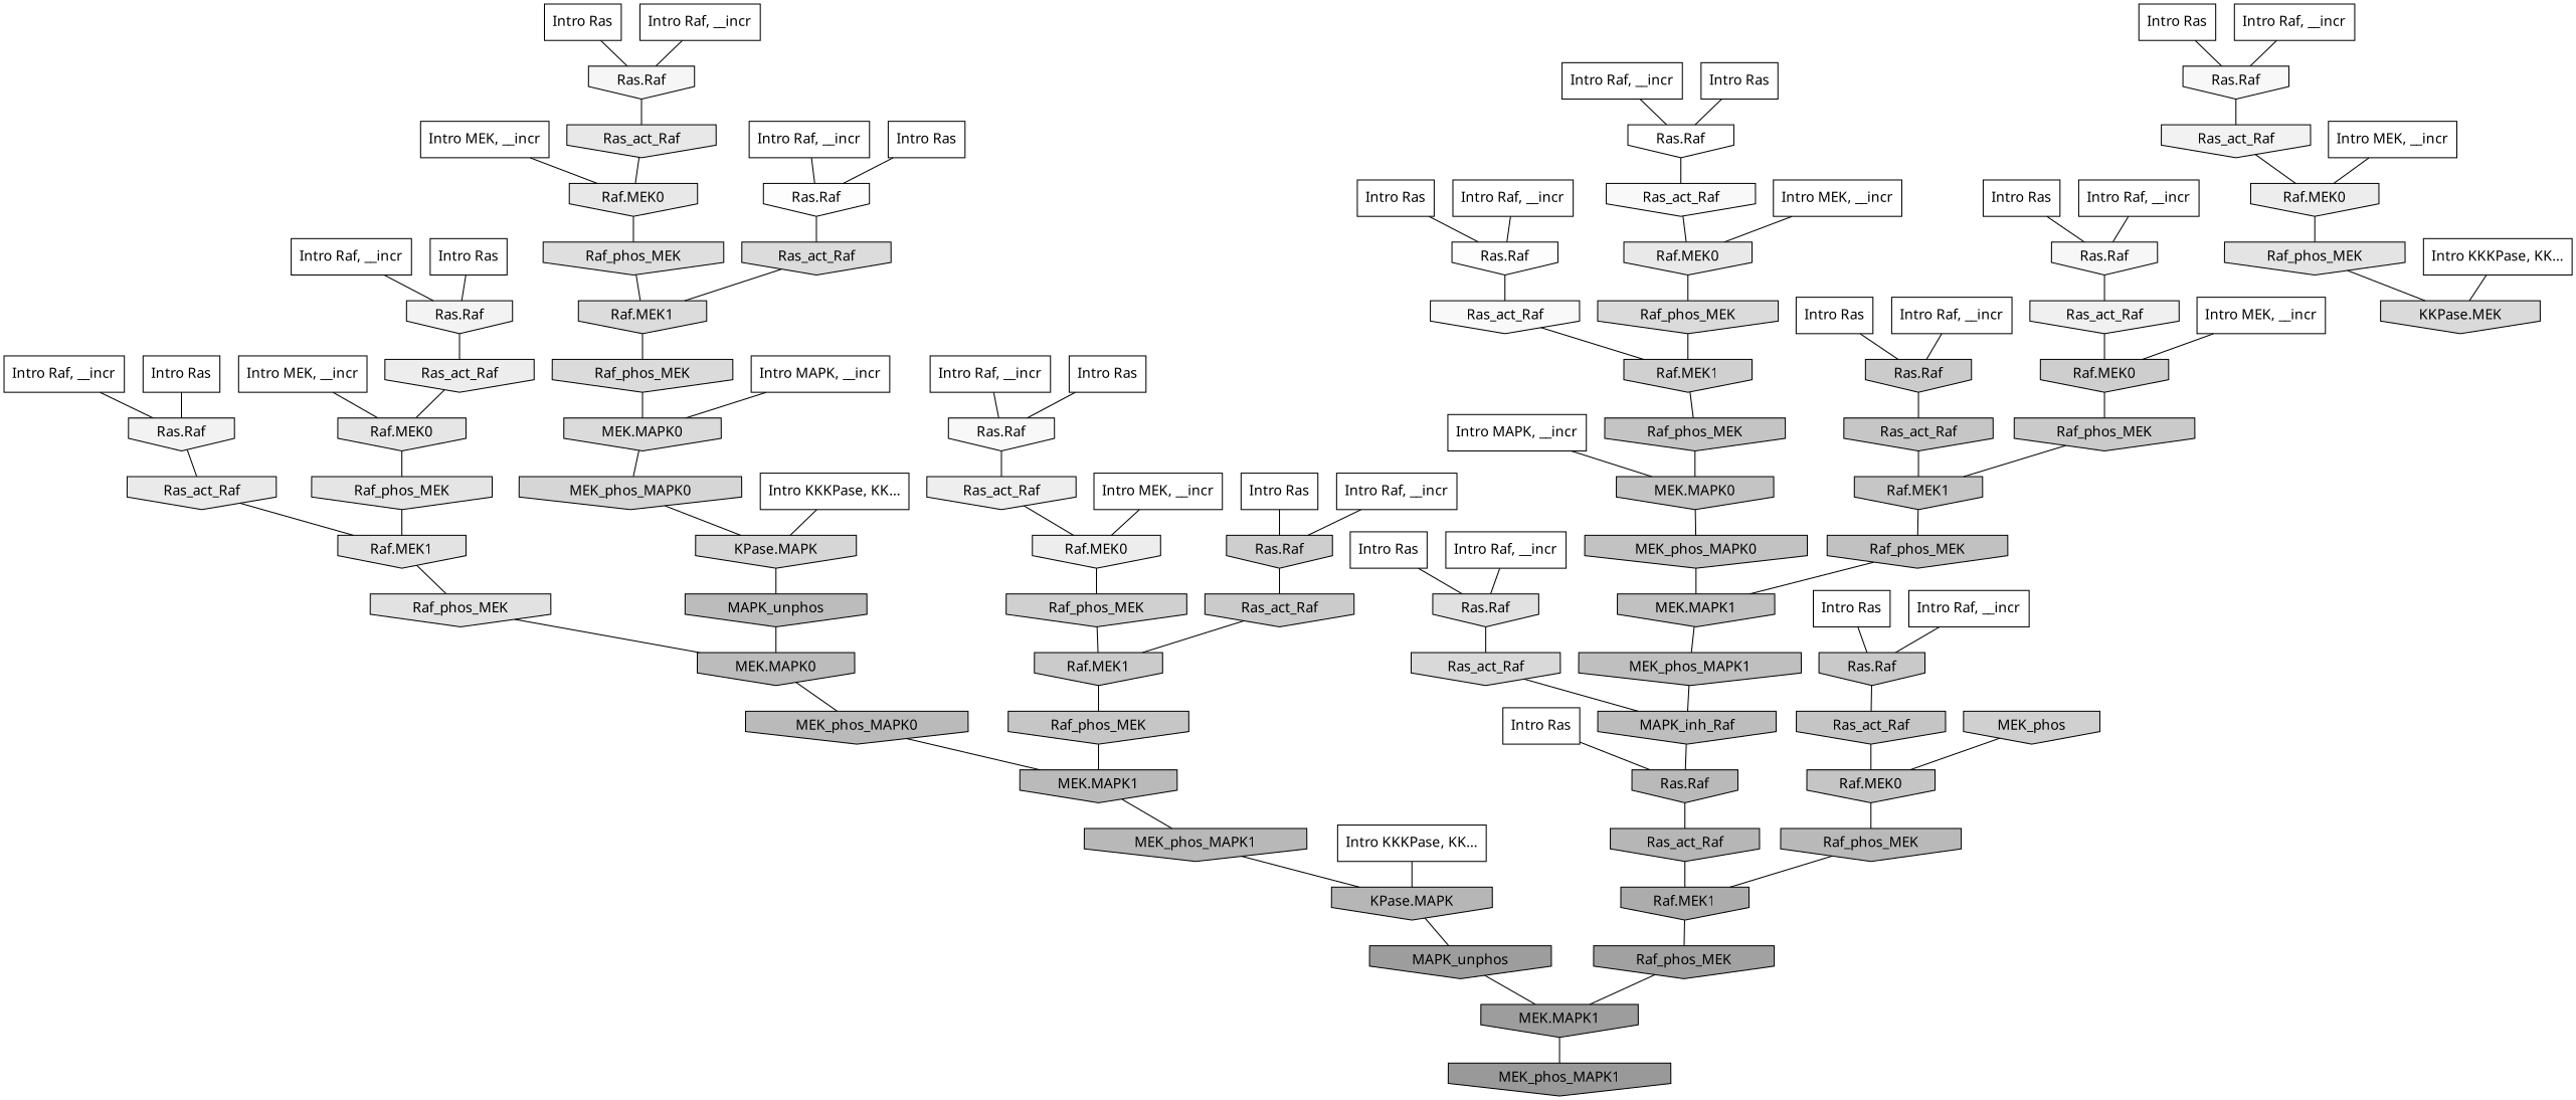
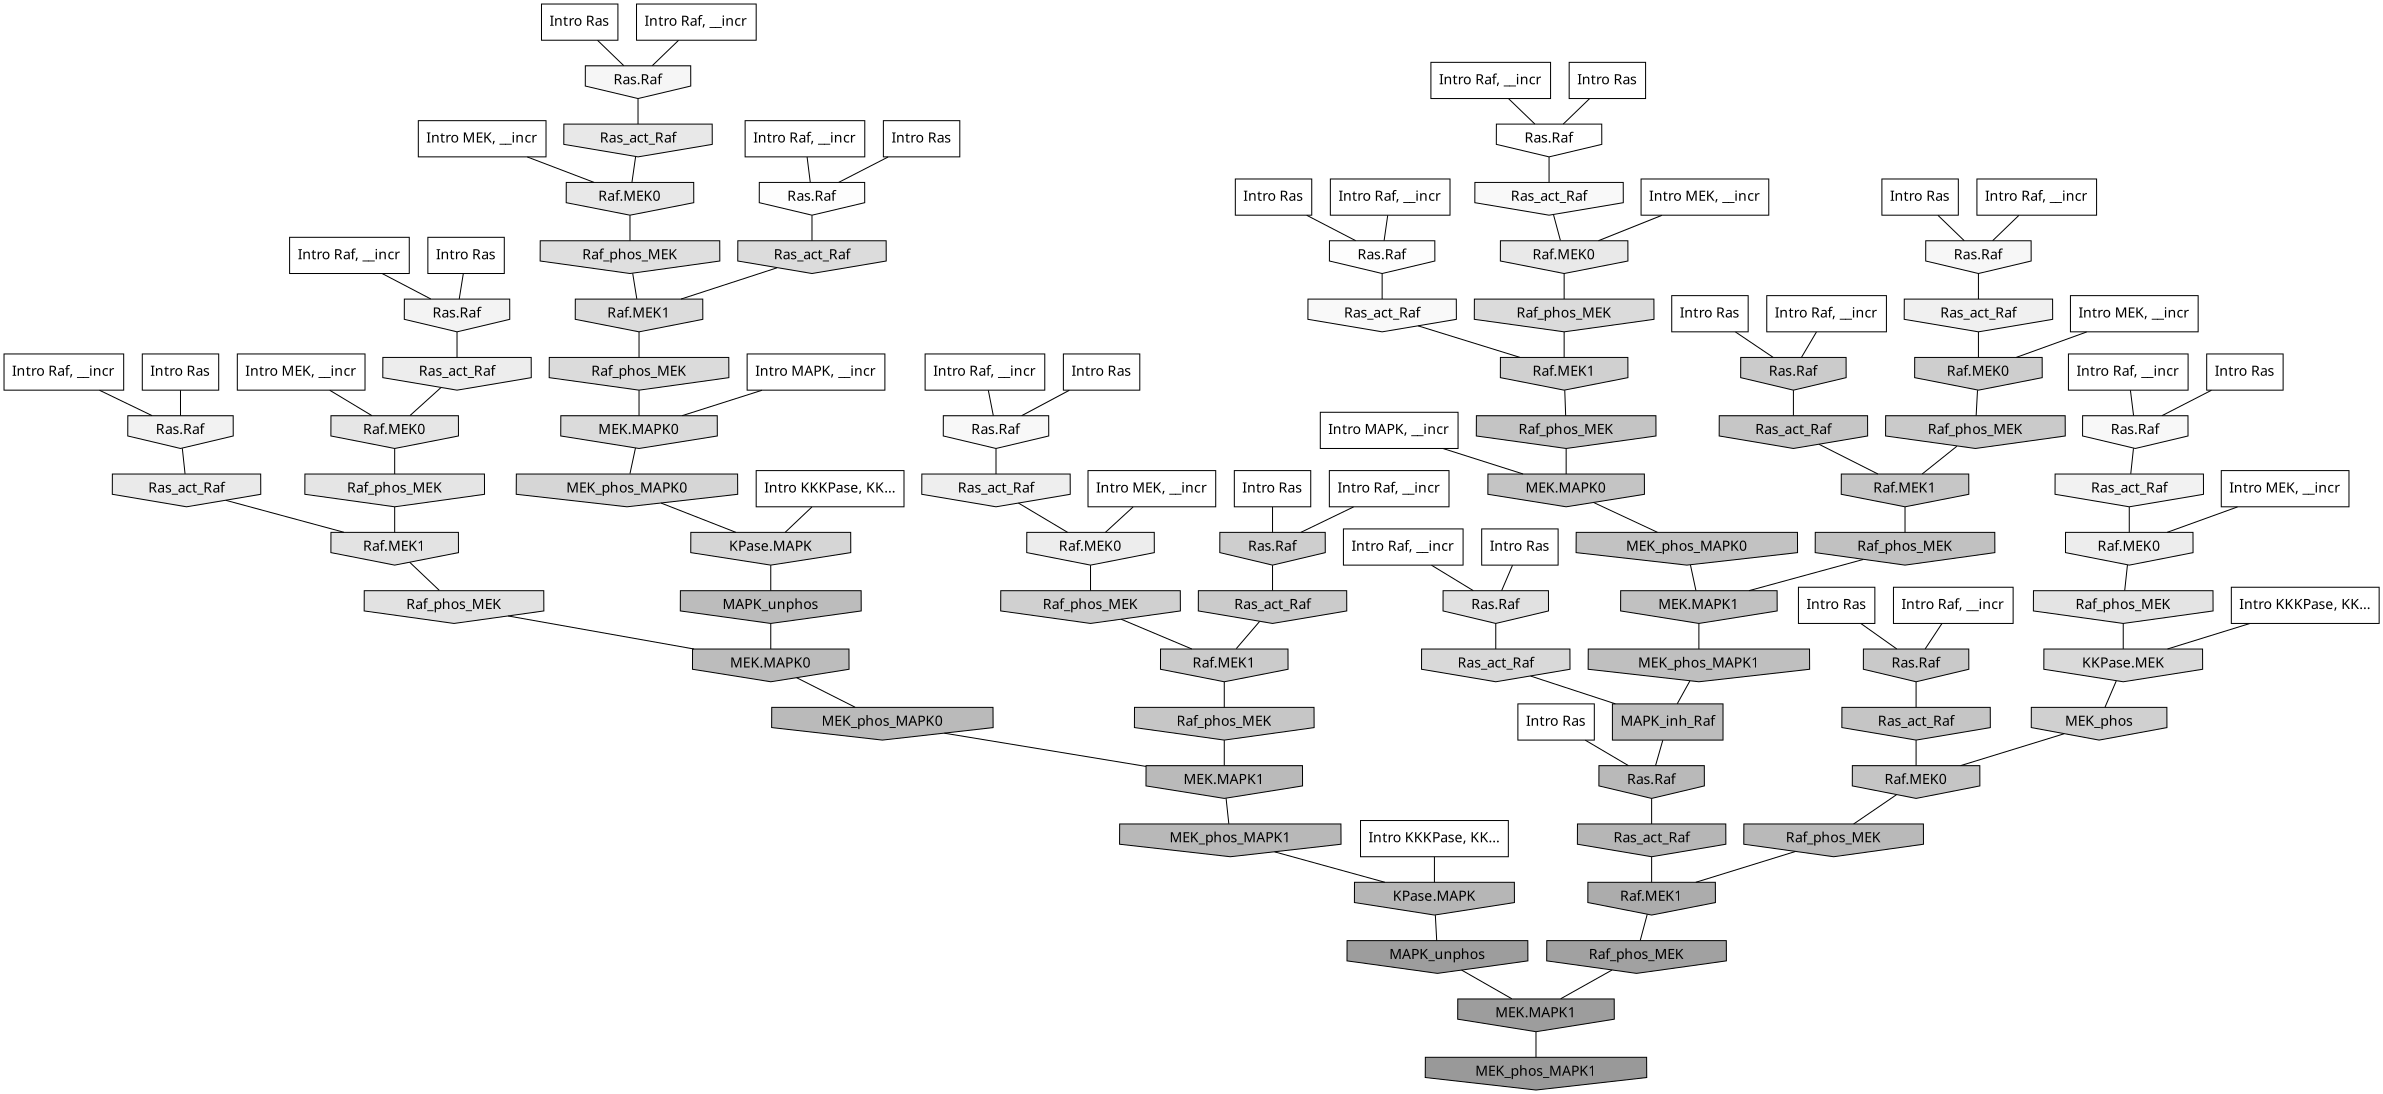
  digraph {
    rankdir=TB
    ranksep=0.30
    node [fillcolor="0.000 0.000 1.000" fontname="CMU Serif" shape=invhouse style=filled]
    edge [color="0.000 0.000 0.000" dir=none fontname="CMU Serif"]
    n1 [label="Intro Ras" shape=rectangle]
    n2 [fillcolor="0.000 0.000 0.879" label="Ras.Raf"]
    n3 [fillcolor="0.000 0.000 0.851" label=Ras_act_Raf]
    n4 [label="Intro Ras" shape=rectangle]
    n5 [fillcolor="0.000 0.000 0.725" label="Ras.Raf"]
    n6 [fillcolor="0.000 0.000 0.714" label=Ras_act_Raf]
    n7 [label="Intro Ras" shape=rectangle]
    n8 [fillcolor="0.000 0.000 0.972" label="Ras.Raf"]
    n9 [fillcolor="0.000 0.000 0.930" label=Ras_act_Raf]
    n10 [label="Intro Ras" shape=rectangle]
    n11 [fillcolor="0.000 0.000 0.795" label="Ras.Raf"]
    n12 [fillcolor="0.000 0.000 0.776" label=Ras_act_Raf]
    n13 [label="Intro Ras" shape=rectangle]
    n14 [fillcolor="0.000 0.000 0.967" label="Ras.Raf"]
    n15 [fillcolor="0.000 0.000 0.938" label=Ras_act_Raf]
    n16 [label="Intro Ras" shape=rectangle]
    n17 [fillcolor="0.000 0.000 0.789" label="Ras.Raf"]
    n18 [fillcolor="0.000 0.000 0.771" label=Ras_act_Raf]
    n19 [label="Intro Ras" shape=rectangle]
    n20 [fillcolor="0.000 0.000 0.963" label="Ras.Raf"]
    n21 [fillcolor="0.000 0.000 0.910" label=Ras_act_Raf]
    n22 [label="Intro Ras" shape=rectangle]
    n23 [fillcolor="0.000 0.000 0.970" label="Ras.Raf"]
    n24 [fillcolor="0.000 0.000 0.949" label=Ras_act_Raf]
    n25 [label="Intro Ras" shape=rectangle]
    n26 [fillcolor="0.000 0.000 0.946" label="Ras.Raf"]
    n27 [fillcolor="0.000 0.000 0.917" label=Ras_act_Raf]
    n28 [label="Intro Ras" shape=rectangle]
    n29 [fillcolor="0.000 0.000 0.991" label="Ras.Raf"]
    n30 [fillcolor="0.000 0.000 0.863" label=Ras_act_Raf]
    n31 [label="Intro Ras" shape=rectangle]
    n32 [label="Ras.Raf"]
    n33 [fillcolor="0.000 0.000 0.976" label=Ras_act_Raf]
    n34 [label="Intro Ras" shape=rectangle]
    n35 [fillcolor="0.000 0.000 0.951" label="Ras.Raf"]
    n36 [fillcolor="0.000 0.000 0.926" label=Ras_act_Raf]
    n37 [label="Intro Ras" shape=rectangle]
    n38 [fillcolor="0.000 0.000 0.991" label="Ras.Raf"]
    n39 [fillcolor="0.000 0.000 0.973" label=Ras_act_Raf]
    n40 [label="Intro Ras" shape=rectangle]
    n41 [fillcolor="0.000 0.000 0.806" label="Ras.Raf"]
    n42 [fillcolor="0.000 0.000 0.794" label=Ras_act_Raf]
    n43 [label="Intro Raf, __incr" shape=rectangle]
    n44 [label="Intro Raf, __incr" shape=rectangle]
    n45 [label="Intro Raf, __incr" shape=rectangle]
    n46 [label="Intro Raf, __incr" shape=rectangle]
    n47 [label="Intro Raf, __incr" shape=rectangle]
    n48 [label="Intro Raf, __incr" shape=rectangle]
    n49 [label="Intro Raf, __incr" shape=rectangle]
    n50 [label="Intro Raf, __incr" shape=rectangle]
    n51 [label="Intro Raf, __incr" shape=rectangle]
    n52 [label="Intro Raf, __incr" shape=rectangle]
    n53 [label="Intro Raf, __incr" shape=rectangle]
    n54 [label="Intro Raf, __incr" shape=rectangle]
    n55 [label="Intro Raf, __incr" shape=rectangle]
    n56 [label="Intro MEK, __incr" shape=rectangle]
    n57 [fillcolor="0.000 0.000 0.901" label="Raf.MEK0"]
    n58 [fillcolor="0.000 0.000 0.897" label=Raf_phos_MEK]
    n59 [label="Intro MEK, __incr" shape=rectangle]
    n60 [fillcolor="0.000 0.000 0.910" label="Raf.MEK0"]
    n61 [fillcolor="0.000 0.000 0.872" label=Raf_phos_MEK]
    n62 [label="Intro MEK, __incr" shape=rectangle]
    n63 [fillcolor="0.000 0.000 0.913" label="Raf.MEK0"]
    n64 [fillcolor="0.000 0.000 0.858" label=Raf_phos_MEK]
    n65 [label="Intro MEK, __incr" shape=rectangle]
    n66 [fillcolor="0.000 0.000 0.927" label="Raf.MEK0"]
    n67 [fillcolor="0.000 0.000 0.814" label=Raf_phos_MEK]
    n68 [label="Intro MEK, __incr" shape=rectangle]
    n69 [fillcolor="0.000 0.000 0.808" label="Raf.MEK0"]
    n70 [fillcolor="0.000 0.000 0.790" label=Raf_phos_MEK]
    n71 [label="Intro MEK, __incr" shape=rectangle]
    n72 [fillcolor="0.000 0.000 0.927" label="Raf.MEK0"]
    n73 [fillcolor="0.000 0.000 0.892" label=Raf_phos_MEK]
    n74 [label="Intro MAPK, __incr" shape=rectangle]
    n75 [fillcolor="0.000 0.000 0.769" label="MEK.MAPK0"]
    n76 [fillcolor="0.000 0.000 0.760" label=MEK_phos_MAPK0]
    n77 [label="Intro MAPK, __incr" shape=rectangle]
    n78 [fillcolor="0.000 0.000 0.858" label="MEK.MAPK0"]
    n79 [fillcolor="0.000 0.000 0.839" label=MEK_phos_MAPK0]
    n80 [label="Intro KKKPase, KK..." shape=rectangle]
    n81 [fillcolor="0.000 0.000 0.714" label="KPase.MAPK"]
    n82 [fillcolor="0.000 0.000 0.617" label=MAPK_unphos]
    n83 [label="Intro KKKPase, KK..." shape=rectangle]
    n84 [fillcolor="0.000 0.000 0.839" label="KPase.MAPK"]
    n85 [fillcolor="0.000 0.000 0.736" label=MAPK_unphos]
    n86 [label="Intro KKKPase, KK..." shape=rectangle]
    n87 [fillcolor="0.000 0.000 0.855" label="KKPase.MEK"]
    n88 [fillcolor="0.000 0.000 0.813" label=MEK_phos]
    n89 [fillcolor="0.000 0.000 0.813" label="Raf.MEK1"]
    n90 [fillcolor="0.000 0.000 0.863" label="Raf.MEK1"]
    n91 [fillcolor="0.000 0.000 0.769" label=Raf_phos_MEK]
    n92 [fillcolor="0.000 0.000 0.888" label="Raf.MEK1"]
    n93 [fillcolor="0.000 0.000 0.794" label="Raf.MEK1"]
    n94 [fillcolor="0.000 0.000 0.883" label=Raf_phos_MEK]
    n95 [fillcolor="0.000 0.000 0.736" label="MEK.MAPK0"]
    n96 [fillcolor="0.000 0.000 0.730" label=MEK_phos_MAPK0]
-   n97 [fillcolor="0.000 0.000 0.742" label=MAPK_inh_Raf]
+   n97 [fillcolor="0.000 0.000 0.742" label=MAPK_inh_Raf shape=box]
    n98 [fillcolor="0.000 0.000 0.858" label=Raf_phos_MEK]
    n99 [fillcolor="0.000 0.000 0.771" label="Raf.MEK0"]
    n100 [fillcolor="0.000 0.000 0.777" label=Raf_phos_MEK]
    n101 [fillcolor="0.000 0.000 0.726" label=Raf_phos_MEK]
    n102 [fillcolor="0.000 0.000 0.775" label="Raf.MEK1"]
    n103 [fillcolor="0.000 0.000 0.730" label="MEK.MAPK1"]
    n104 [fillcolor="0.000 0.000 0.756" label=Raf_phos_MEK]
    n105 [fillcolor="0.000 0.000 0.720" label=MEK_phos_MAPK1]
    n106 [fillcolor="0.000 0.000 0.756" label="MEK.MAPK1"]
    n107 [fillcolor="0.000 0.000 0.674" label="Raf.MEK1"]
    n108 [fillcolor="0.000 0.000 0.749" label=MEK_phos_MAPK1]
    n109 [fillcolor="0.000 0.000 0.631" label=Raf_phos_MEK]
    n110 [fillcolor="0.000 0.000 0.617" label="MEK.MAPK1"]
    n111 [fillcolor="0.000 0.000 0.600" label=MEK_phos_MAPK1]
    n1 -> n2
    n2 -> n3
    n3 -> n97
    n4 -> n5
    n5 -> n6
    n6 -> n107
    n7 -> n8
    n8 -> n9
    n9 -> n66
    n10 -> n11
    n11 -> n12
    n12 -> n102
    n13 -> n14
    n14 -> n15
    n15 -> n69
    n16 -> n17
    n17 -> n18
    n18 -> n99
    n19 -> n20
    n20 -> n21
    n21 -> n60
    n22 -> n23
    n23 -> n24
    n24 -> n72
    n25 -> n26
    n26 -> n27
    n27 -> n92
    n28 -> n29
    n29 -> n30
    n30 -> n90
    n31 -> n32
    n32 -> n33
    n33 -> n63
    n34 -> n35
    n35 -> n36
    n36 -> n57
    n37 -> n38
    n38 -> n39
    n39 -> n89
    n40 -> n41
    n41 -> n42
    n42 -> n93
    n43 -> n35
    n44 -> n11
    n45 -> n2
    n46 -> n29
    n47 -> n38
    n48 -> n41
    n49 -> n26
    n50 -> n20
    n51 -> n17
    n52 -> n8
    n53 -> n32
    n54 -> n14
    n55 -> n23
    n56 -> n57
    n57 -> n58
    n58 -> n92
    n59 -> n60
    n60 -> n61
    n61 -> n90
    n62 -> n63
    n63 -> n64
    n64 -> n89
    n65 -> n66
    n66 -> n67
    n67 -> n93
    n68 -> n69
    n69 -> n70
    n70 -> n102
    n71 -> n72
    n72 -> n73
    n73 -> n87
    n74 -> n75
    n75 -> n76
    n76 -> n106
    n77 -> n78
    n78 -> n79
    n79 -> n84
    n80 -> n81
    n81 -> n82
    n82 -> n110
    n83 -> n84
    n84 -> n85
    n85 -> n95
    n86 -> n87
+   n87 -> n88
    n88 -> n99
    n89 -> n91
    n90 -> n98
    n91 -> n75
    n92 -> n94
    n93 -> n100
    n94 -> n95
    n95 -> n96
    n96 -> n103
    n97 -> n5
    n98 -> n78
    n99 -> n101
    n100 -> n103
    n101 -> n107
    n102 -> n104
    n103 -> n105
    n104 -> n106
    n105 -> n81
    n106 -> n108
    n107 -> n109
    n108 -> n97
    n109 -> n110
    n110 -> n111
  }
